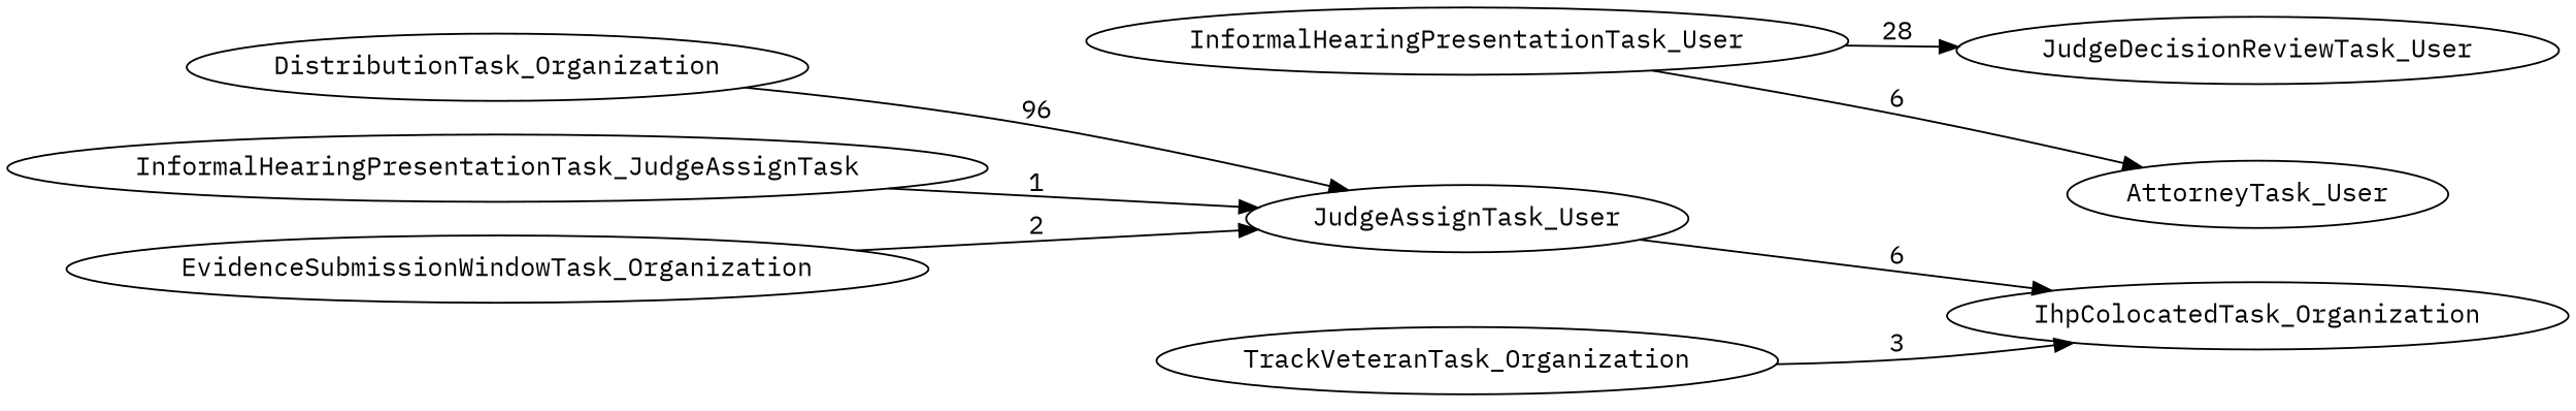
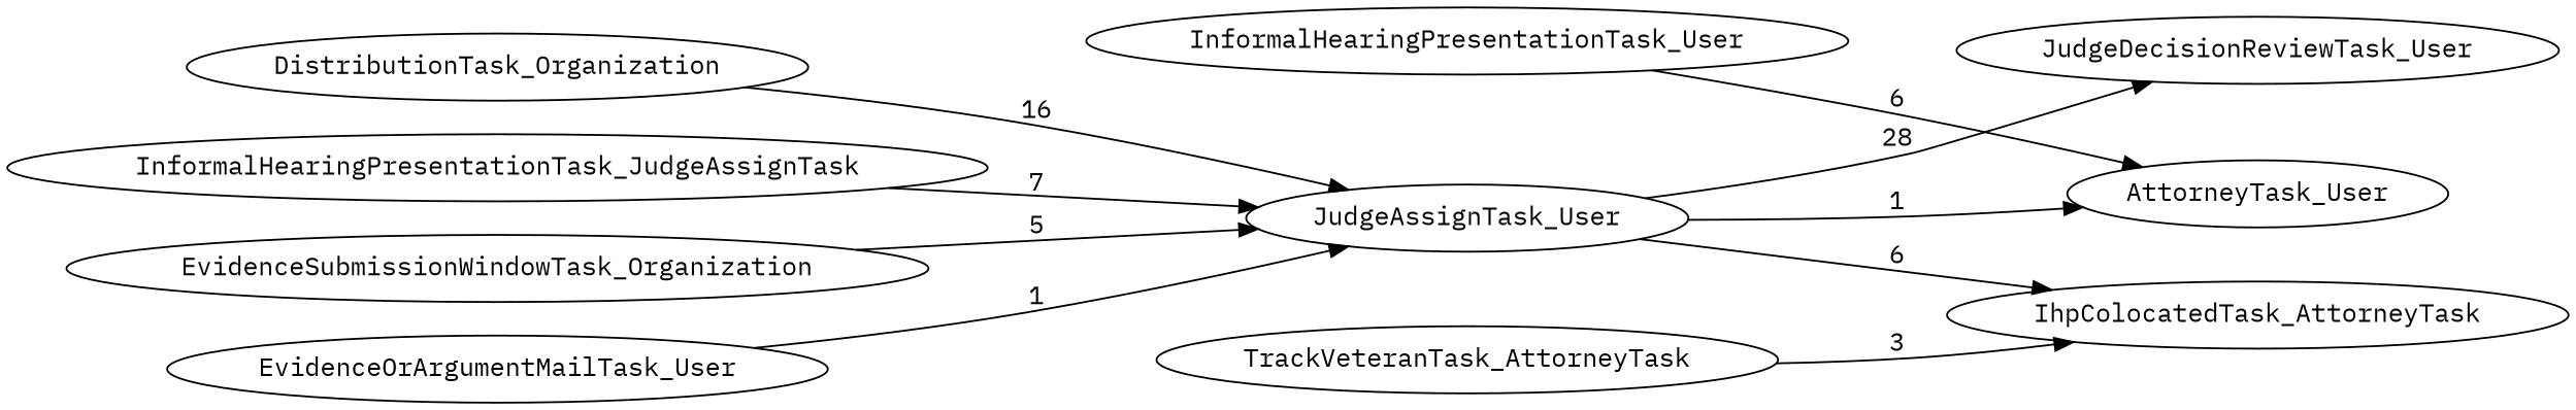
  digraph {
    fontname="IBM Plex Mono"
    rankdir=LR
    node [fontname="IBM Plex Mono"]
    edge [fontname="IBM Plex Mono"]
    JudgeAssignTask_User
    JudgeDecisionReviewTask_User
    AttorneyTask_User
-   IhpColocatedTask_Organization
+   IhpColocatedTask_Organization [label=IhpColocatedTask_AttorneyTask]
    DistributionTask_Organization
    n6 [label=InformalHearingPresentationTask_JudgeAssignTask]
    InformalHearingPresentationTask_User
-   TrackVeteranTask_Organization
+   TrackVeteranTask_Organization [label=TrackVeteranTask_AttorneyTask]
    EvidenceSubmissionWindowTask_Organization
-   InformalHearingPresentationTask_User -> JudgeDecisionReviewTask_User [label=28]
+   EvidenceOrArgumentMailTask_User
+   JudgeAssignTask_User -> JudgeDecisionReviewTask_User [label=28]
+   JudgeAssignTask_User -> AttorneyTask_User [label=1]
    JudgeAssignTask_User -> IhpColocatedTask_Organization [label=6]
-   DistributionTask_Organization -> JudgeAssignTask_User [label=96]
-   n6 -> JudgeAssignTask_User [label=1]
+   DistributionTask_Organization -> JudgeAssignTask_User [label=16]
+   n6 -> JudgeAssignTask_User [label=7]
    InformalHearingPresentationTask_User -> AttorneyTask_User [label=6]
    TrackVeteranTask_Organization -> IhpColocatedTask_Organization [label=3]
-   EvidenceSubmissionWindowTask_Organization -> JudgeAssignTask_User [label=2]
+   EvidenceSubmissionWindowTask_Organization -> JudgeAssignTask_User [label=5]
+   EvidenceOrArgumentMailTask_User -> JudgeAssignTask_User [label=1]
  }
